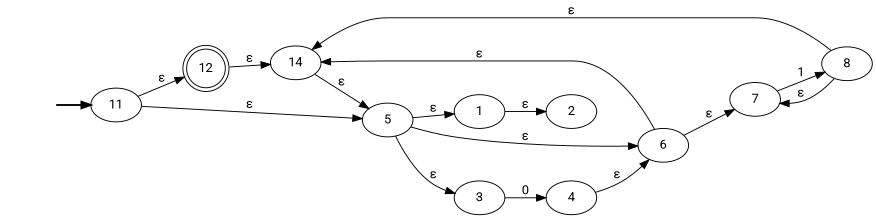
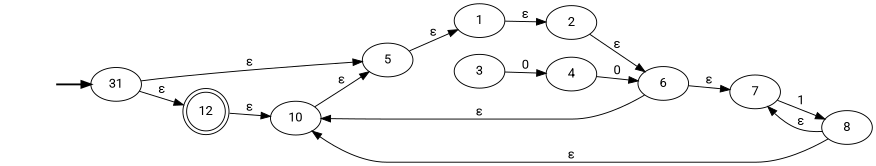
  digraph {
    fontname=Roboto
    rankdir=LR
    node [fontname=Roboto]
    edge [fontname=Roboto]
    fake [style=invisible]
-   11 [root=true]
+   11 [root=true label=31]
    12 [shape=doublecircle]
    5
-   10 [label=14]
+   10
    1
    3
    2
    4
    6
    7
    8
    fake -> 11 [style=bold]
    11 -> 12 [label="ε"]
    11 -> 5 [label="ε"]
    12 -> 10 [label="ε"]
    5 -> 1 [label="ε"]
-   5 -> 3 [label="ε"]
    10 -> 5 [label="ε"]
    1 -> 2 [label="ε"]
    3 -> 4 [label=0]
-   5 -> 6 [label="ε"]
-   4 -> 6 [label="ε"]
+   2 -> 6 [label="ε"]
+   4 -> 6 [label=0]
    6 -> 10 [label="ε"]
    6 -> 7 [label="ε"]
    7 -> 8 [label=1]
    8 -> 10 [label="ε"]
    8 -> 7 [label="ε"]
  }
